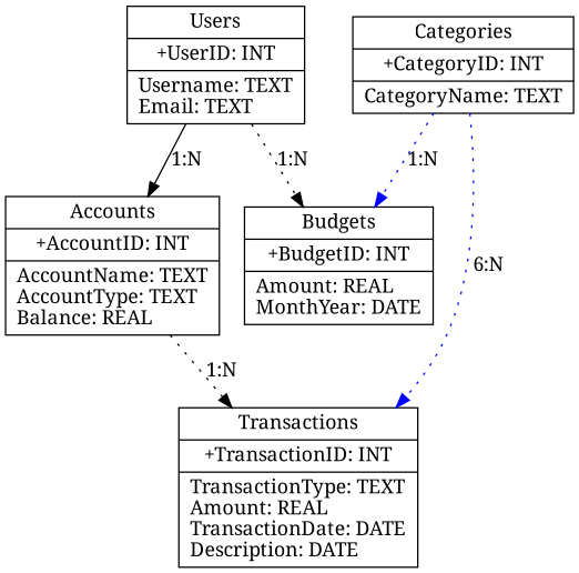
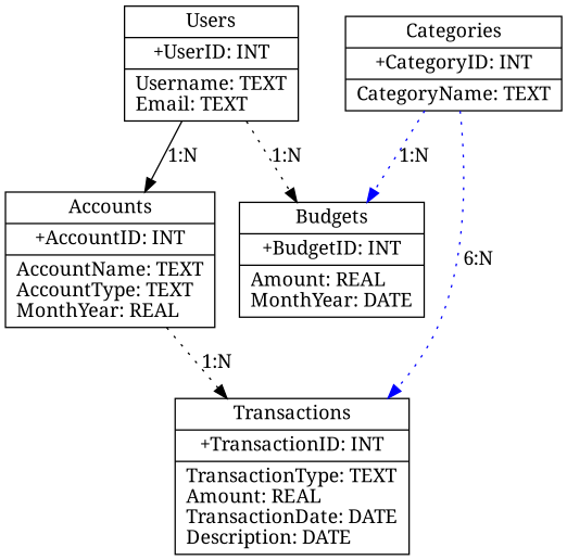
  digraph {
    fontname="Noto Serif"
    node [fontname="Noto Serif" shape=record]
    edge [color=black fontname="Noto Serif" style=dotted]
    n1 [label="{Users|+UserID: INT|Username: TEXT\lEmail: TEXT\l}"]
-   n2 [label="{Accounts|+AccountID: INT|AccountName: TEXT\lAccountType: TEXT\lBalance: REAL\l}"]
+   n2 [label="{Accounts|+AccountID: INT|AccountName: TEXT\lAccountType: TEXT\lMonthYear: REAL\l}"]
    n3 [label="{Budgets|+BudgetID: INT|Amount: REAL\lMonthYear: DATE\l}"]
    n4 [label="{Transactions|+TransactionID: INT|TransactionType: TEXT\lAmount: REAL\lTransactionDate: DATE\lDescription: DATE\l}"]
    n5 [label="{Categories|+CategoryID: INT|CategoryName: TEXT\l}"]
    n1 -> n2 [label="1:N" style=solid]
    n1 -> n3 [label="1:N"]
    n2 -> n4 [label="1:N"]
    n5 -> n3 [color=blue label="1:N"]
    n5 -> n4 [color=blue label="6:N"]
  }
